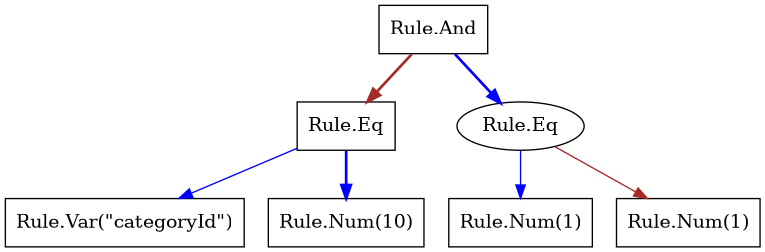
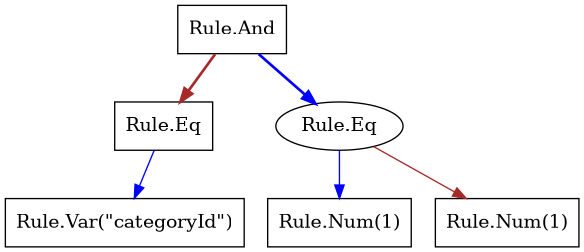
  digraph {
    node [shape=box]
    edge [color=blue style=bold]
    n1 [label="Rule.And"]
    n2 [label="Rule.Eq"]
    n3 [label="Rule.Eq" shape=ellipse]
    n4 [label="Rule.Var(\"categoryId\")"]
-   n5 [label="Rule.Num(10)"]
    n6 [label="Rule.Num(1)"]
    n7 [label="Rule.Num(1)"]
    n1 -> n2 [color=brown]
    n1 -> n3
    n2 -> n4 [style=solid]
-   n2 -> n5
    n3 -> n6 [style=solid]
    n3 -> n7 [color=brown style=solid]
  }
